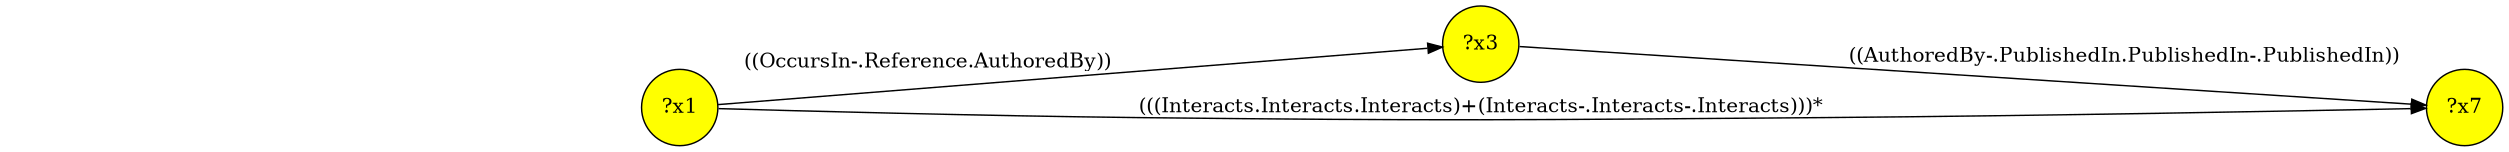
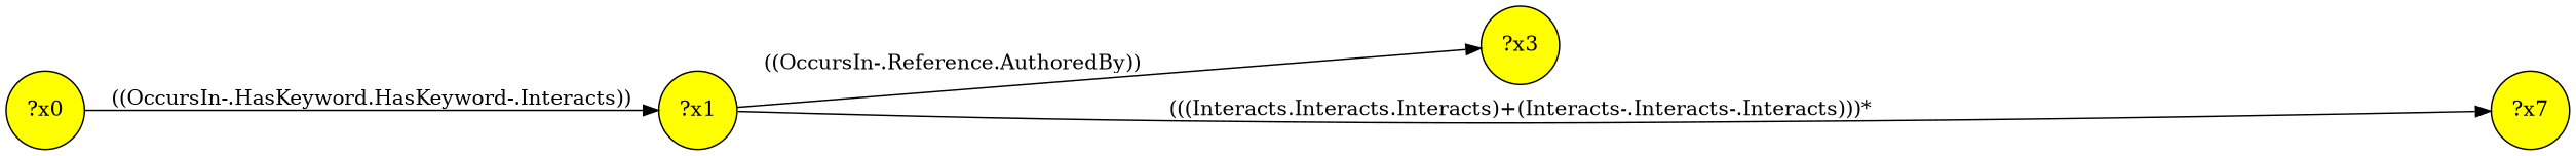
  digraph {
    rankdir=LR
    node [fillcolor=yellow shape=circle style="filled,"]
    n1 [label="?x3"]
    n2 [label="?x7"]
+   n3 [label="?x0"]
    n4 [label="?x1"]
-   n1 -> n2 [label="((AuthoredBy-.PublishedIn.PublishedIn-.PublishedIn))"]
+   n3 -> n4 [label="((OccursIn-.HasKeyword.HasKeyword-.Interacts))"]
    n4 -> n1 [label="((OccursIn-.Reference.AuthoredBy))"]
    n4 -> n2 [label="(((Interacts.Interacts.Interacts)+(Interacts-.Interacts-.Interacts)))*"]
  }
